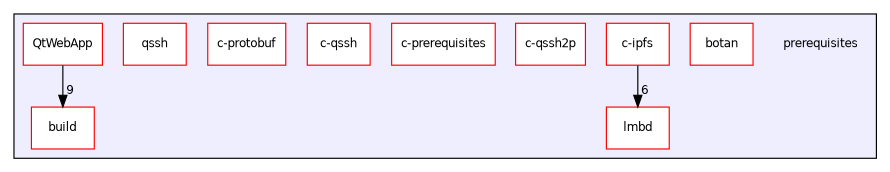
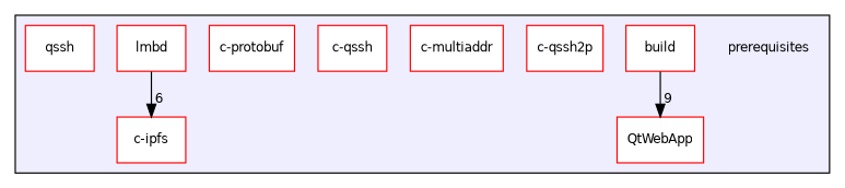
  digraph {
    compound=true
    node [fontname=Helvetica fontsize=10 shape=box color=red fillcolor=white style=filled]
    edge [labeldistance=1.5 labelfontname=Helvetica labelfontsize=10]
    n1 [label=prerequisites shape=plaintext color="" fillcolor="" style=""]
-   n2 [label=botan]
    n3 [label=build]
    n4 [label="c-ipfs"]
    n5 [label="c-qssh2p"]
-   n6 [label="c-prerequisites"]
+   n6 [label="c-multiaddr"]
    n7 [label="c-qssh"]
    n8 [label="c-protobuf"]
    n9 [label=lmbd]
    n10 [label=qssh]
    n11 [label=QtWebApp]
    subgraph cluster_1 {
      bgcolor="#eeeeff"
      pencolor=black
      n1
-     n2
      n3
      n4
      n5
      n6
      n7
      n8
      n9
      n10
      n11
    }
-   n11 -> n3 [headlabel=9]
-   n4 -> n9 [headlabel=6]
+   n3 -> n11 [headlabel=9]
+   n9 -> n4 [headlabel=6]
  }
